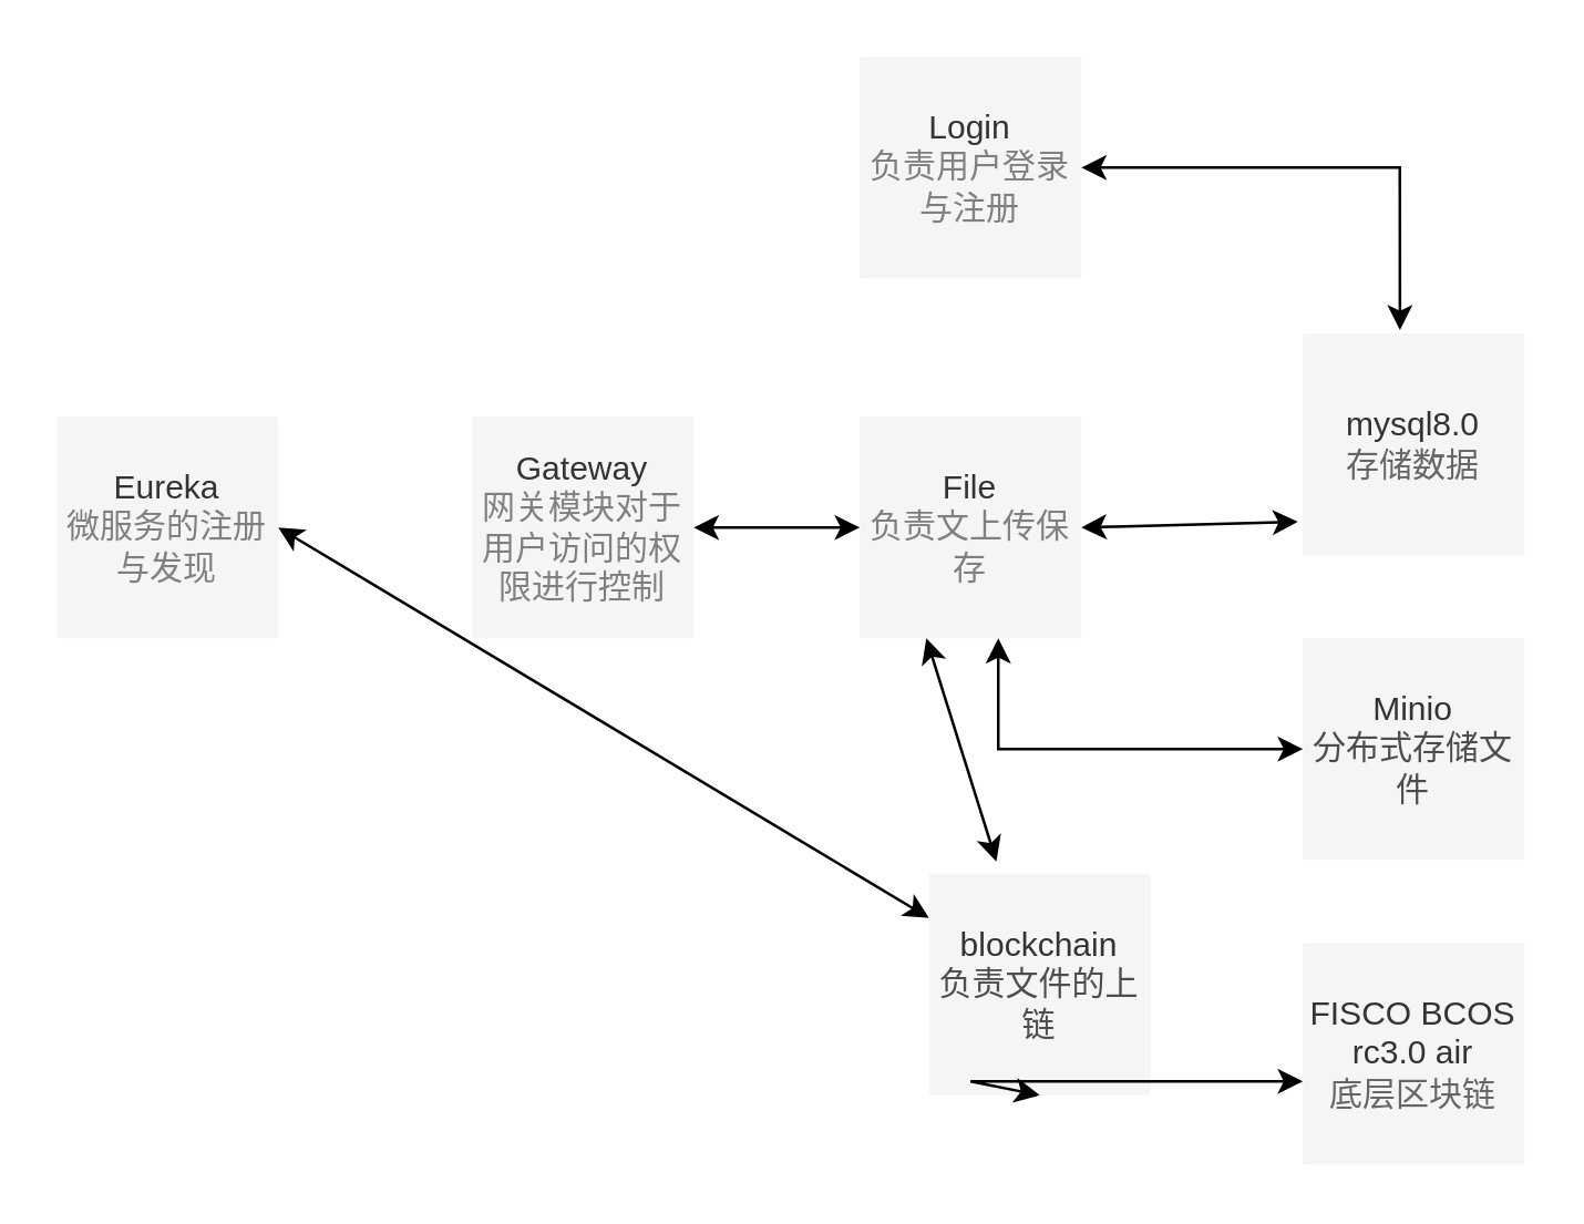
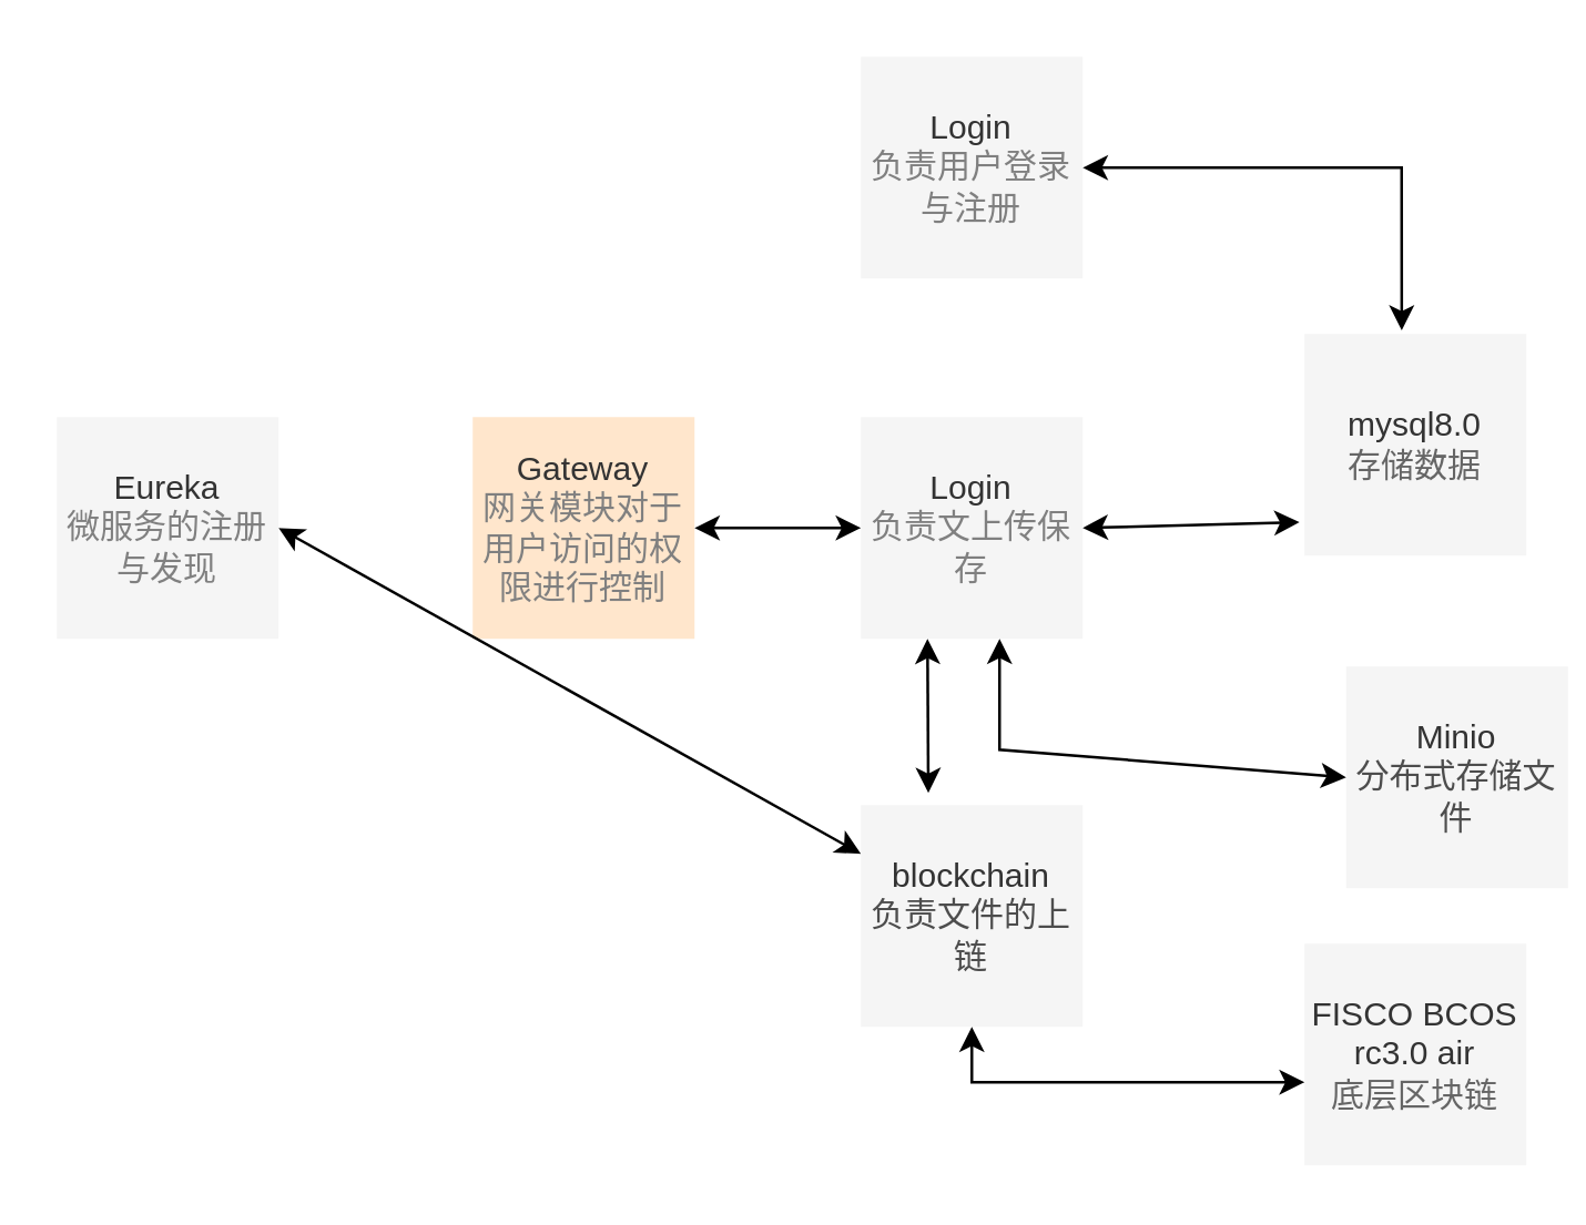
  <mxCell id="0" />
  <mxCell id="1" parent="0" />
  <mxCell id="2" value="Eureka&lt;br&gt;&lt;font color=&quot;#808080&quot;&gt;微服务的注册与发现&lt;/font&gt;" style="whiteSpace=wrap;html=1;aspect=fixed;fillColor=#f5f5f5;strokeColor=none;fontColor=#333333;" vertex="1" parent="1"><mxGeometry x="20" y="150" width="80" height="80" as="geometry" /></mxCell>
- <mxCell id="3" value="Gateway&lt;br&gt;&lt;font color=&quot;#808080&quot;&gt;网关模块对于用户访问的权限进行控制&lt;/font&gt;" style="whiteSpace=wrap;html=1;aspect=fixed;fillColor=#f5f5f5;strokeColor=none;fontColor=#333333;" vertex="1" parent="1"><mxGeometry x="170" y="150" width="80" height="80" as="geometry" /></mxCell>
+ <mxCell id="3" value="Gateway&lt;br&gt;&lt;font color=&quot;#808080&quot;&gt;网关模块对于用户访问的权限进行控制&lt;/font&gt;" style="whiteSpace=wrap;html=1;aspect=fixed;fillColor=#ffe6cc;strokeColor=none;fontColor=#333333;" vertex="1" parent="1"><mxGeometry x="170" y="150" width="80" height="80" as="geometry" /></mxCell>
  <mxCell id="4" value="" style="endArrow=classic;startArrow=classic;html=1;rounded=0;fontColor=#808080;exitX=1;exitY=0.5;exitDx=0;exitDy=0;" edge="1" parent="1" source="2" target="13"><mxGeometry width="50" height="50" relative="1" as="geometry"><mxPoint x="260" y="250" as="sourcePoint" /><mxPoint x="310" y="200" as="targetPoint" /></mxGeometry></mxCell>
  <mxCell id="5" value="Login&lt;br&gt;&lt;font color=&quot;#808080&quot;&gt;负责用户登录与注册&lt;/font&gt;" style="whiteSpace=wrap;html=1;aspect=fixed;fillColor=#f5f5f5;strokeColor=none;fontColor=#333333;" vertex="1" parent="1"><mxGeometry x="310" y="20" width="80" height="80" as="geometry" /></mxCell>
  <mxCell id="6" value="mysql8.0&lt;br&gt;&lt;font color=&quot;#666666&quot;&gt;存储数据&lt;/font&gt;" style="whiteSpace=wrap;html=1;aspect=fixed;fontColor=#333333;fillColor=#f5f5f5;strokeColor=none;" vertex="1" parent="1"><mxGeometry x="470" y="120" width="80" height="80" as="geometry" /></mxCell>
- <mxCell id="7" value="File&lt;br&gt;&lt;font color=&quot;#808080&quot;&gt;负责文上传保存&lt;/font&gt;" style="whiteSpace=wrap;html=1;aspect=fixed;fillColor=#f5f5f5;strokeColor=none;fontColor=#333333;" vertex="1" parent="1"><mxGeometry x="310" y="150" width="80" height="80" as="geometry" /></mxCell>
+ <mxCell id="7" value="Login&lt;br&gt;&lt;font color=&quot;#808080&quot;&gt;负责文上传保存&lt;/font&gt;" style="whiteSpace=wrap;html=1;aspect=fixed;fillColor=#f5f5f5;strokeColor=none;fontColor=#333333;" vertex="1" parent="1"><mxGeometry x="310" y="150" width="80" height="80" as="geometry" /></mxCell>
  <mxCell id="8" value="" style="endArrow=classic;startArrow=classic;html=1;rounded=0;fontColor=#808080;exitX=1;exitY=0.5;exitDx=0;exitDy=0;" edge="1" parent="1" source="3"><mxGeometry width="50" height="50" relative="1" as="geometry"><mxPoint x="260" y="240" as="sourcePoint" /><mxPoint x="310" y="190" as="targetPoint" /></mxGeometry></mxCell>
  <mxCell id="9" value="" style="endArrow=classic;startArrow=classic;html=1;rounded=0;fontColor=#808080;entryX=0.438;entryY=-0.016;entryDx=0;entryDy=0;entryPerimeter=0;" edge="1" parent="1" target="6"><mxGeometry width="50" height="50" relative="1" as="geometry"><mxPoint x="390" y="60" as="sourcePoint" /><mxPoint x="440" y="10" as="targetPoint" /><Array as="points"><mxPoint x="505" y="60" /></Array></mxGeometry></mxCell>
  <mxCell id="10" value="" style="endArrow=classic;startArrow=classic;html=1;rounded=0;fontColor=#808080;entryX=-0.023;entryY=0.849;entryDx=0;entryDy=0;entryPerimeter=0;" edge="1" parent="1" target="6"><mxGeometry width="50" height="50" relative="1" as="geometry"><mxPoint x="390" y="190" as="sourcePoint" /><mxPoint x="440" y="140" as="targetPoint" /></mxGeometry></mxCell>
- <mxCell id="11" value="Minio&lt;br&gt;&lt;font color=&quot;#4d4d4d&quot;&gt;分布式存储文件&lt;/font&gt;" style="whiteSpace=wrap;html=1;aspect=fixed;fontColor=#333333;fillColor=#f5f5f5;strokeColor=none;" vertex="1" parent="1"><mxGeometry x="470" y="230" width="80" height="80" as="geometry" /></mxCell>
+ <mxCell id="11" value="Minio&lt;br&gt;&lt;font color=&quot;#4d4d4d&quot;&gt;分布式存储文件&lt;/font&gt;" style="whiteSpace=wrap;html=1;aspect=fixed;fontColor=#333333;fillColor=#f5f5f5;strokeColor=none;" vertex="1" parent="1"><mxGeometry x="485" y="240" width="80" height="80" as="geometry" /></mxCell>
  <mxCell id="12" value="" style="endArrow=classic;startArrow=classic;html=1;rounded=0;fontColor=#4D4D4D;exitX=0;exitY=0.5;exitDx=0;exitDy=0;" edge="1" parent="1" source="11"><mxGeometry width="50" height="50" relative="1" as="geometry"><mxPoint x="360" y="300" as="sourcePoint" /><mxPoint x="360" y="230" as="targetPoint" /><Array as="points"><mxPoint x="360" y="270" /></Array></mxGeometry></mxCell>
- <mxCell id="13" value="blockchain&lt;br&gt;&lt;font color=&quot;#4d4d4d&quot;&gt;负责文件的上链&lt;/font&gt;" style="whiteSpace=wrap;html=1;aspect=fixed;fontColor=#333333;fillColor=#f5f5f5;strokeColor=none;" vertex="1" parent="1"><mxGeometry x="335" y="315" width="80" height="80" as="geometry" /></mxCell>
+ <mxCell id="13" value="blockchain&lt;br&gt;&lt;font color=&quot;#4d4d4d&quot;&gt;负责文件的上链&lt;/font&gt;" style="whiteSpace=wrap;html=1;aspect=fixed;fontColor=#333333;fillColor=#f5f5f5;strokeColor=none;" vertex="1" parent="1"><mxGeometry x="310" y="290" width="80" height="80" as="geometry" /></mxCell>
  <mxCell id="14" value="" style="endArrow=classic;startArrow=classic;html=1;rounded=0;fontColor=#4D4D4D;exitX=0.304;exitY=-0.055;exitDx=0;exitDy=0;exitPerimeter=0;" edge="1" parent="1" source="13"><mxGeometry width="50" height="50" relative="1" as="geometry"><mxPoint x="284" y="280" as="sourcePoint" /><mxPoint x="334" y="230" as="targetPoint" /></mxGeometry></mxCell>
  <mxCell id="15" value="FISCO BCOS rc3.0 air&lt;br&gt;&lt;font color=&quot;#666666&quot;&gt;底层区块链&lt;/font&gt;" style="whiteSpace=wrap;html=1;aspect=fixed;fontColor=#333333;fillColor=#f5f5f5;strokeColor=none;" vertex="1" parent="1"><mxGeometry x="470" y="340" width="80" height="80" as="geometry" /></mxCell>
  <mxCell id="16" value="" style="endArrow=classic;startArrow=classic;html=1;rounded=0;fontColor=#666666;exitX=0.5;exitY=1;exitDx=0;exitDy=0;" edge="1" parent="1" source="13"><mxGeometry width="50" height="50" relative="1" as="geometry"><mxPoint x="350" y="390" as="sourcePoint" /><mxPoint x="470" y="390" as="targetPoint" /><Array as="points"><mxPoint x="350" y="390" /></Array></mxGeometry></mxCell>
